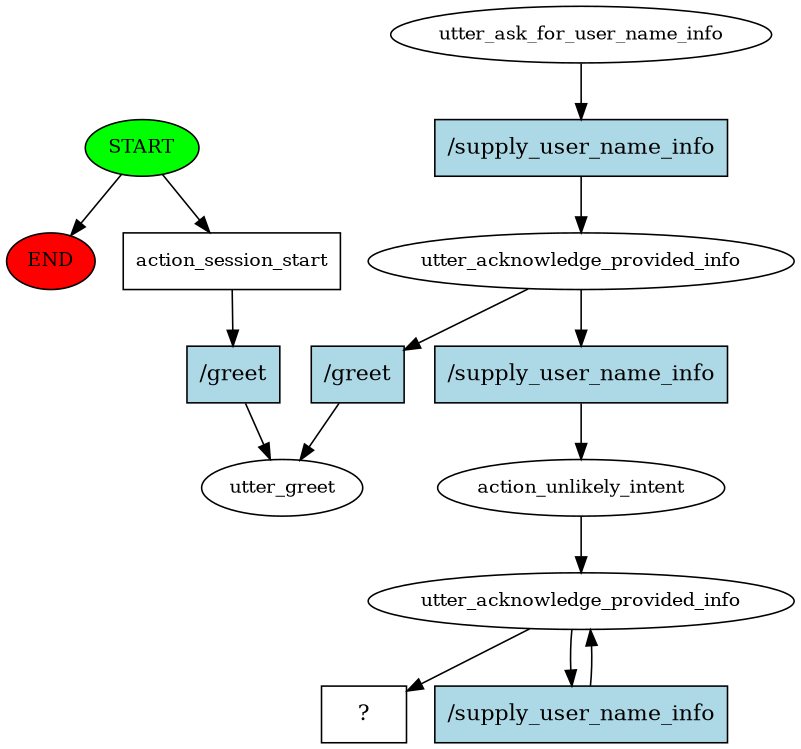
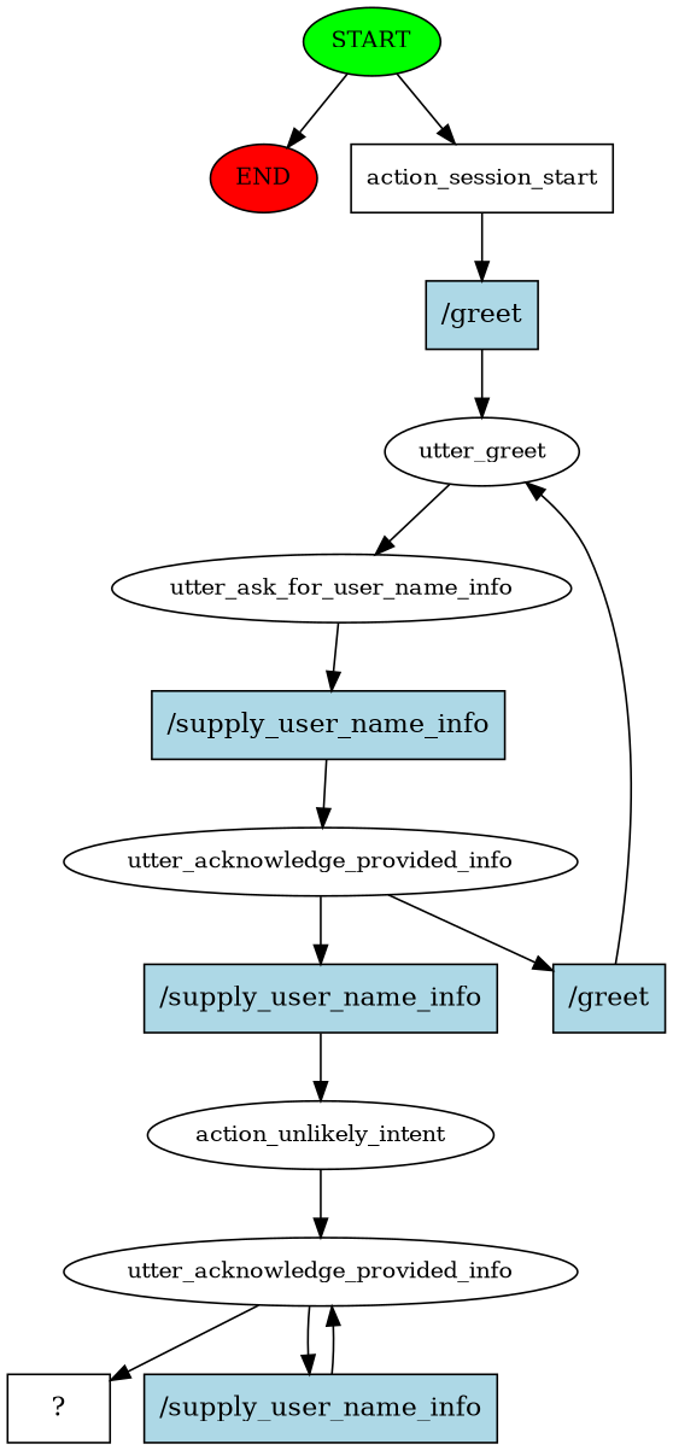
  digraph {
    node [fontsize=12]
    n1 [fillcolor=green label=START style=filled]
    n2 [fillcolor=red label=END style=filled]
    n3 [label=action_session_start shape=box]
    n4 [fillcolor=lightblue label="/greet" shape=rect style=filled fontsize=""]
    n5 [label=utter_greet]
    n6 [label=utter_ask_for_user_name_info]
    n7 [fillcolor=lightblue label="/supply_user_name_info" shape=rect style=filled fontsize=""]
    n8 [label=utter_acknowledge_provided_info]
    n9 [fillcolor=lightblue label="/greet" shape=rect style=filled fontsize=""]
    n10 [fillcolor=lightblue label="/supply_user_name_info" shape=rect style=filled fontsize=""]
    n11 [label=action_unlikely_intent]
    n12 [label=utter_acknowledge_provided_info]
    n13 [label="  ?  " shape=rect fontsize=""]
    n14 [fillcolor=lightblue label="/supply_user_name_info" shape=rect style=filled fontsize=""]
    n1 -> n2
    n1 -> n3
    n3 -> n4
    n4 -> n5
+   n5 -> n6
    n6 -> n7
    n7 -> n8
    n8 -> n9
    n8 -> n10
    n9 -> n5
    n10 -> n11
    n11 -> n12
    n12 -> n13
    n12 -> n14
    n14 -> n12
  }
